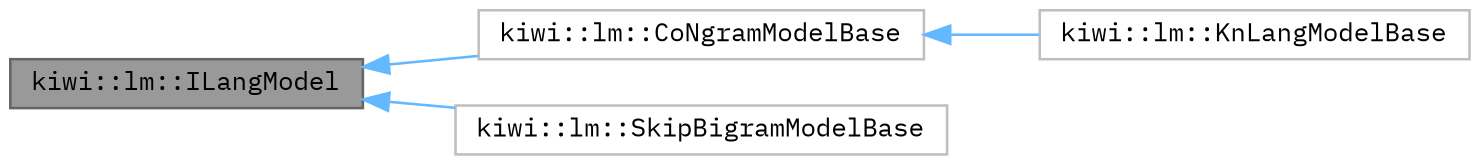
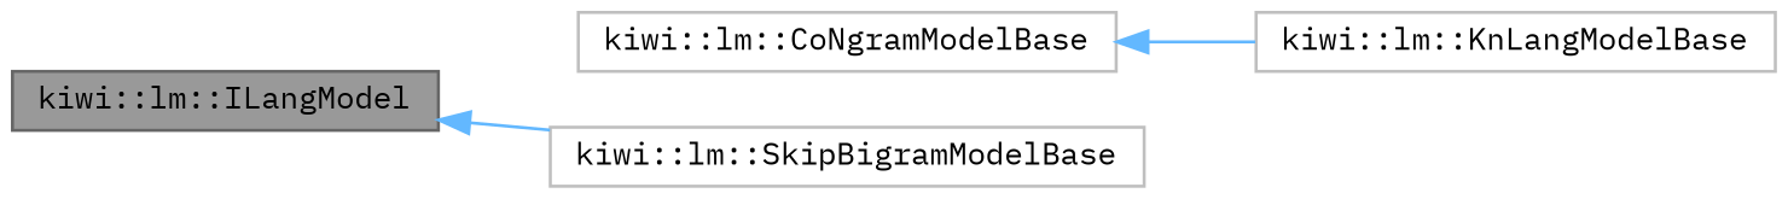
  digraph {
    fontname="IBM Plex Mono"
    rankdir=LR
    node [color=grey75 fillcolor=white fontname="IBM Plex Mono" fontsize=10 shape=box style=filled]
    edge [color=steelblue1 dir=back fontname="IBM Plex Mono" fontsize=10 labelfontname=Helvetica labelfontsize=10 style=solid]
    n1 [color=gray40 fillcolor=grey60 fontcolor=black height=0.2 label="kiwi::lm::ILangModel" width=0.4]
    n2 [height=0.2 label="kiwi::lm::CoNgramModelBase" width=0.4]
    n3 [height=0.2 label="kiwi::lm::SkipBigramModelBase" width=0.4]
    n4 [height=0.2 label="kiwi::lm::KnLangModelBase" width=0.4]
-   n1 -> n2
    n1 -> n3
    n2 -> n4
  }
